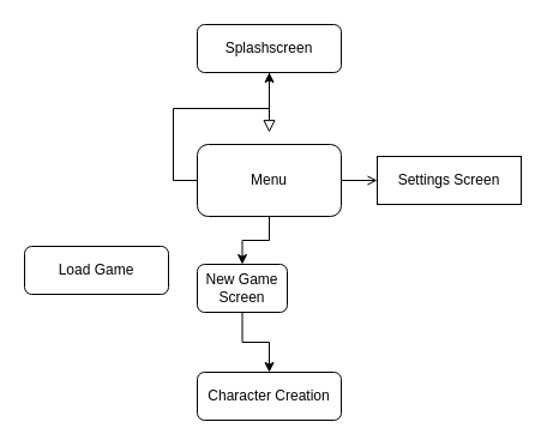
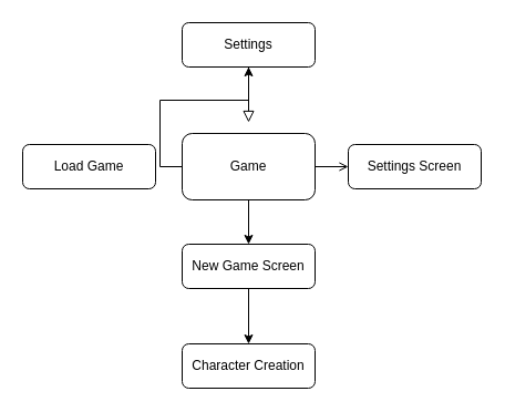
  <mxCell id="0" />
  <mxCell id="1" parent="0" />
  <mxCell id="2" value="" style="rounded=0;html=1;jettySize=auto;orthogonalLoop=1;fontSize=11;endArrow=block;endFill=0;endSize=8;strokeWidth=1;shadow=0;labelBackgroundColor=none;edgeStyle=orthogonalEdgeStyle;" parent="1" source="3" edge="1"><mxGeometry relative="1" as="geometry"><mxPoint x="224" y="110" as="targetPoint" /></mxGeometry></mxCell>
- <mxCell id="3" value="Splashscreen" style="rounded=1;whiteSpace=wrap;html=1;fontSize=12;glass=0;strokeWidth=1;shadow=0;" parent="1" vertex="1"><mxGeometry x="164" width="120" height="40" as="geometry" y="20" /></mxCell>
+ <mxCell id="3" value="Settings" style="rounded=1;whiteSpace=wrap;html=1;fontSize=12;glass=0;strokeWidth=1;shadow=0;" parent="1" vertex="1"><mxGeometry x="164" width="120" height="40" as="geometry" y="20" /></mxCell>
  <mxCell id="4" style="edgeStyle=orthogonalEdgeStyle;rounded=0;orthogonalLoop=1;jettySize=auto;html=1;exitX=0.5;exitY=1;exitDx=0;exitDy=0;entryX=0.5;entryY=0;entryDx=0;entryDy=0;" edge="1" parent="1" source="7" target="10"><mxGeometry relative="1" as="geometry" /></mxCell>
  <mxCell id="5" style="edgeStyle=orthogonalEdgeStyle;rounded=0;orthogonalLoop=1;jettySize=auto;html=1;exitX=1;exitY=0.5;exitDx=0;exitDy=0;entryX=0;entryY=0.5;entryDx=0;entryDy=0;endArrow=open;" edge="1" parent="1" source="7" target="8"><mxGeometry relative="1" as="geometry" /></mxCell>
  <mxCell id="6" style="edgeStyle=orthogonalEdgeStyle;rounded=0;orthogonalLoop=1;jettySize=auto;html=1;exitX=0;exitY=0.5;exitDx=0;exitDy=0;" edge="1" parent="1" source="7" target="3"><mxGeometry relative="1" as="geometry" /></mxCell>
- <mxCell id="7" value="Menu" style="rounded=1;whiteSpace=wrap;html=1;" parent="1" vertex="1"><mxGeometry x="164" y="120" width="120" height="60" as="geometry" /></mxCell>
- <mxCell id="8" value="Settings Screen" style="whiteSpace=wrap;html=1;fontSize=12;glass=0;strokeWidth=1;shadow=0;rounded=0;" parent="1" vertex="1"><mxGeometry x="314" y="130" width="120" height="40" as="geometry" /></mxCell>
+ <mxCell id="7" value="Game" style="rounded=1;whiteSpace=wrap;html=1;" parent="1" vertex="1"><mxGeometry x="164" y="120" width="120" height="60" as="geometry" /></mxCell>
+ <mxCell id="8" value="Settings Screen" style="rounded=1;whiteSpace=wrap;html=1;fontSize=12;glass=0;strokeWidth=1;shadow=0;" parent="1" vertex="1"><mxGeometry x="314" y="130" width="120" height="40" as="geometry" /></mxCell>
  <mxCell id="9" style="edgeStyle=orthogonalEdgeStyle;rounded=0;orthogonalLoop=1;jettySize=auto;html=1;exitX=0.5;exitY=1;exitDx=0;exitDy=0;entryX=0.5;entryY=0;entryDx=0;entryDy=0;" edge="1" parent="1" source="10" target="12"><mxGeometry relative="1" as="geometry" /></mxCell>
- <mxCell id="10" value="New Game Screen" style="rounded=1;whiteSpace=wrap;html=1;fontSize=12;glass=0;strokeWidth=1;shadow=0;" parent="1" vertex="1"><mxGeometry x="164" y="220" width="75" height="40" as="geometry" /></mxCell>
- <mxCell id="11" value="Load Game" style="rounded=1;whiteSpace=wrap;html=1;fontSize=12;glass=0;strokeWidth=1;shadow=0;" parent="1" vertex="1"><mxGeometry x="20" y="205" width="120" height="40" as="geometry" /></mxCell>
+ <mxCell id="10" value="New Game Screen" style="rounded=1;whiteSpace=wrap;html=1;fontSize=12;glass=0;strokeWidth=1;shadow=0;" parent="1" vertex="1"><mxGeometry x="164" y="220" width="120" height="40" as="geometry" /></mxCell>
+ <mxCell id="11" value="Load Game" style="rounded=1;whiteSpace=wrap;html=1;fontSize=12;glass=0;strokeWidth=1;shadow=0;" parent="1" vertex="1"><mxGeometry y="130" width="120" height="40" as="geometry" x="20" /></mxCell>
  <mxCell id="12" value="Character Creation" style="rounded=1;whiteSpace=wrap;html=1;fontSize=12;glass=0;strokeWidth=1;shadow=0;" vertex="1" parent="1"><mxGeometry x="164" y="310" width="120" height="40" as="geometry" /></mxCell>
